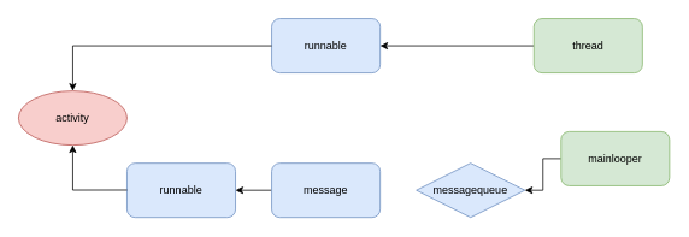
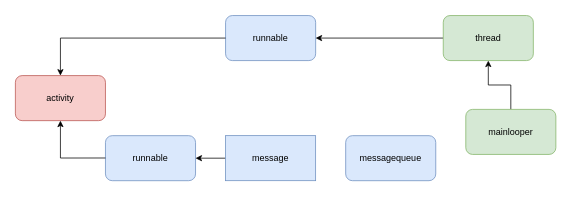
  <mxCell id="0" />
  <mxCell id="1" parent="0" />
  <mxCell id="2" value="runnable" style="rounded=1;whiteSpace=wrap;html=1;fillColor=#dae8fc;strokeColor=#6c8ebf;" vertex="1" parent="1"><mxGeometry x="140" y="180" width="120" height="60" as="geometry" /></mxCell>
- <mxCell id="3" value="" style="edgeStyle=orthogonalEdgeStyle;rounded=0;orthogonalLoop=1;jettySize=auto;html=1;" edge="1" parent="1" source="4" target="7"><mxGeometry relative="1" as="geometry" /></mxCell>
+ <mxCell id="3" value="" style="edgeStyle=orthogonalEdgeStyle;rounded=0;orthogonalLoop=1;jettySize=auto;html=1;" edge="1" parent="1" source="4" target="11"><mxGeometry relative="1" as="geometry" /></mxCell>
  <mxCell id="4" value="mainlooper" style="rounded=1;whiteSpace=wrap;html=1;fillColor=#d5e8d4;strokeColor=#82b366;" vertex="1" parent="1"><mxGeometry x="620" y="145" width="120" height="60" as="geometry" /></mxCell>
  <mxCell id="5" value="" style="edgeStyle=orthogonalEdgeStyle;rounded=0;orthogonalLoop=1;jettySize=auto;html=1;" edge="1" parent="1" source="6" target="2"><mxGeometry relative="1" as="geometry" /></mxCell>
- <mxCell id="6" value="message" style="rounded=1;whiteSpace=wrap;html=1;fillColor=#dae8fc;strokeColor=#6c8ebf;" vertex="1" parent="1"><mxGeometry x="300" y="180" width="120" height="60" as="geometry" /></mxCell>
- <mxCell id="7" value="messagequeue" style="rhombus;whiteSpace=wrap;html=1;fillColor=#dae8fc;strokeColor=#6c8ebf;" vertex="1" parent="1"><mxGeometry x="460" y="180" width="120" height="60" as="geometry" /></mxCell>
- <mxCell id="8" value="activity" style="ellipse;whiteSpace=wrap;html=1;fillColor=#f8cecc;strokeColor=#b85450;" vertex="1" parent="1"><mxGeometry x="20" y="100" width="120" height="60" as="geometry" /></mxCell>
+ <mxCell id="6" value="message" style="whiteSpace=wrap;html=1;fillColor=#dae8fc;strokeColor=#6c8ebf;rounded=0;" vertex="1" parent="1"><mxGeometry x="300" y="180" width="120" height="60" as="geometry" /></mxCell>
+ <mxCell id="7" value="messagequeue" style="rounded=1;whiteSpace=wrap;html=1;fillColor=#dae8fc;strokeColor=#6c8ebf;" vertex="1" parent="1"><mxGeometry x="460" y="180" width="120" height="60" as="geometry" /></mxCell>
+ <mxCell id="8" value="activity" style="rounded=1;whiteSpace=wrap;html=1;fillColor=#f8cecc;strokeColor=#b85450;" vertex="1" parent="1"><mxGeometry x="20" y="100" width="120" height="60" as="geometry" /></mxCell>
  <mxCell id="9" value="runnable" style="rounded=1;whiteSpace=wrap;html=1;fillColor=#dae8fc;strokeColor=#6c8ebf;" vertex="1" parent="1"><mxGeometry x="300" y="20" width="120" height="60" as="geometry" /></mxCell>
  <mxCell id="10" value="" style="edgeStyle=orthogonalEdgeStyle;rounded=0;orthogonalLoop=1;jettySize=auto;html=1;" edge="1" parent="1" source="11" target="9"><mxGeometry relative="1" as="geometry" /></mxCell>
  <mxCell id="11" value="thread" style="rounded=1;whiteSpace=wrap;html=1;fillColor=#d5e8d4;strokeColor=#82b366;" vertex="1" parent="1"><mxGeometry x="590" y="20" width="120" height="60" as="geometry" /></mxCell>
  <mxCell id="12" value="" style="edgeStyle=orthogonalEdgeStyle;rounded=0;orthogonalLoop=1;jettySize=auto;html=1;entryX=0.5;entryY=1;entryDx=0;entryDy=0;" edge="1" parent="1" target="8"><mxGeometry relative="1" as="geometry"><mxPoint x="140" y="209.76" as="sourcePoint" /><mxPoint x="100" y="209.76" as="targetPoint" /><Array as="points"><mxPoint x="80" y="210" /></Array></mxGeometry></mxCell>
  <mxCell id="13" value="" style="edgeStyle=orthogonalEdgeStyle;rounded=0;orthogonalLoop=1;jettySize=auto;html=1;entryX=0.5;entryY=0;entryDx=0;entryDy=0;exitX=0;exitY=0.5;exitDx=0;exitDy=0;" edge="1" parent="1" source="9" target="8"><mxGeometry relative="1" as="geometry"><mxPoint x="290" y="50" as="sourcePoint" /><mxPoint x="230" y="0" as="targetPoint" /><Array as="points"><mxPoint x="80" y="50" /></Array></mxGeometry></mxCell>
